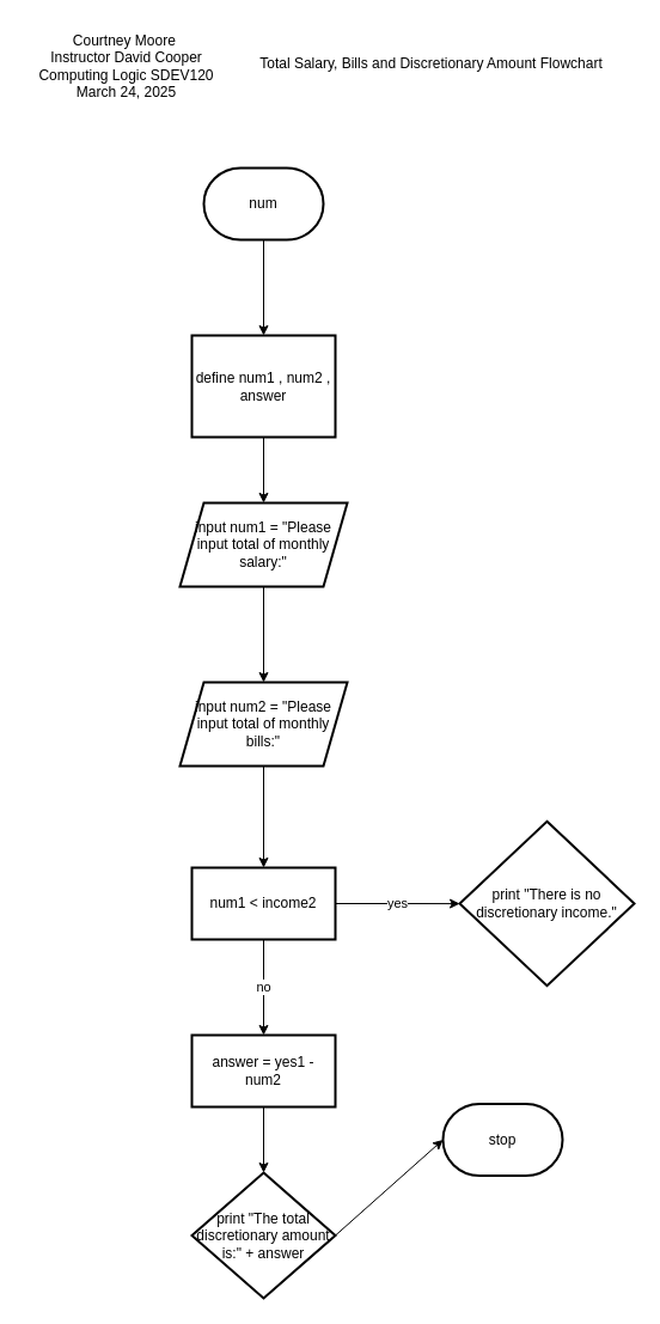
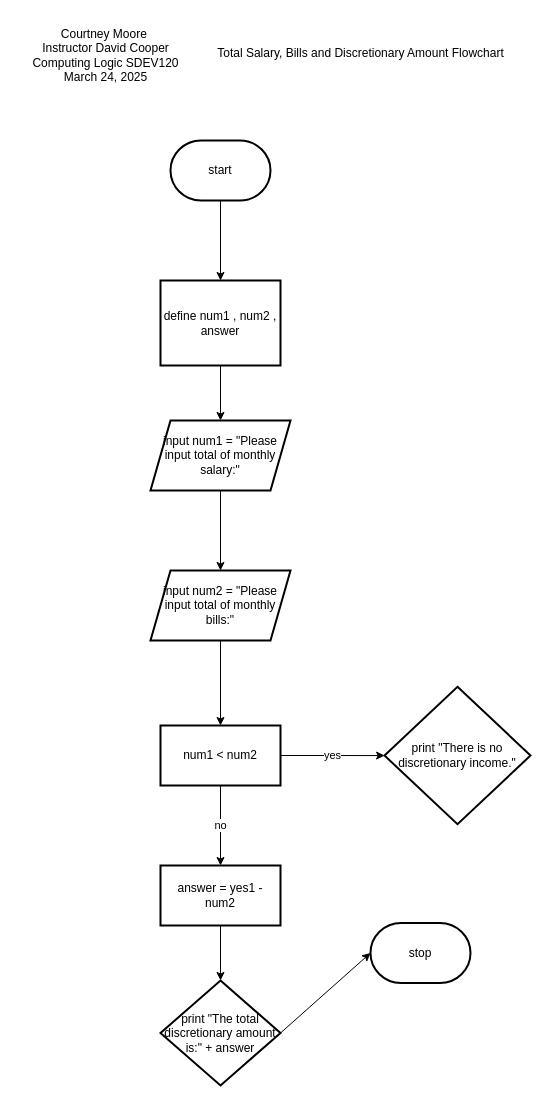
  <mxCell id="0" />
  <mxCell id="1" parent="0" />
  <mxCell id="2" value="Courtney Moore&amp;nbsp;&lt;div&gt;Instructor David Cooper&lt;/div&gt;&lt;div&gt;Computing Logic SDEV120&lt;/div&gt;&lt;div&gt;March 24, 2025&lt;/div&gt;" style="text;html=1;align=center;verticalAlign=middle;resizable=0;points=[];autosize=1;strokeColor=none;fillColor=none;" vertex="1" parent="1"><mxGeometry x="20" y="20" width="170" height="70" as="geometry" /></mxCell>
  <mxCell id="3" value="" style="edgeStyle=orthogonalEdgeStyle;rounded=0;orthogonalLoop=1;jettySize=auto;html=1;exitX=0.5;exitY=1;exitDx=0;exitDy=0;exitPerimeter=0;" edge="1" parent="1" source="18" target="5"><mxGeometry relative="1" as="geometry"><mxPoint x="220" y="200" as="sourcePoint" /></mxGeometry></mxCell>
  <mxCell id="4" value="" style="edgeStyle=orthogonalEdgeStyle;rounded=0;orthogonalLoop=1;jettySize=auto;html=1;" edge="1" parent="1" source="5" target="7"><mxGeometry relative="1" as="geometry" /></mxCell>
  <mxCell id="5" value="define num1 , num2 , answer" style="whiteSpace=wrap;html=1;strokeWidth=2;" vertex="1" parent="1"><mxGeometry x="160" y="280" width="120" height="85" as="geometry" /></mxCell>
  <mxCell id="6" value="" style="edgeStyle=orthogonalEdgeStyle;rounded=0;orthogonalLoop=1;jettySize=auto;html=1;" edge="1" parent="1" source="7" target="9"><mxGeometry relative="1" as="geometry" /></mxCell>
  <mxCell id="7" value="input num1 = &quot;Please input total of monthly salary:&quot;" style="shape=parallelogram;perimeter=parallelogramPerimeter;whiteSpace=wrap;html=1;fixedSize=1;strokeWidth=2;" vertex="1" parent="1"><mxGeometry x="150" y="420" width="140" height="70" as="geometry" /></mxCell>
  <mxCell id="8" value="" style="edgeStyle=orthogonalEdgeStyle;rounded=0;orthogonalLoop=1;jettySize=auto;html=1;" edge="1" parent="1" source="9" target="12"><mxGeometry relative="1" as="geometry" /></mxCell>
  <mxCell id="9" value="input num2 = &quot;Please input total of monthly bills:&quot;" style="shape=parallelogram;perimeter=parallelogramPerimeter;whiteSpace=wrap;html=1;fixedSize=1;strokeWidth=2;" vertex="1" parent="1"><mxGeometry x="150" y="570" width="140" height="70" as="geometry" /></mxCell>
  <mxCell id="10" value="yes" style="edgeStyle=orthogonalEdgeStyle;rounded=0;orthogonalLoop=1;jettySize=auto;html=1;" edge="1" parent="1" source="12" target="13"><mxGeometry relative="1" as="geometry" /></mxCell>
  <mxCell id="11" value="no" style="edgeStyle=orthogonalEdgeStyle;rounded=0;orthogonalLoop=1;jettySize=auto;html=1;" edge="1" parent="1" source="12" target="15"><mxGeometry relative="1" as="geometry" /></mxCell>
- <mxCell id="12" value="num1 &amp;lt; income2" style="whiteSpace=wrap;html=1;strokeWidth=2;" vertex="1" parent="1"><mxGeometry x="160" y="725" width="120" height="60" as="geometry" /></mxCell>
+ <mxCell id="12" value="num1 &amp;lt; num2" style="whiteSpace=wrap;html=1;strokeWidth=2;" vertex="1" parent="1"><mxGeometry x="160" y="725" width="120" height="60" as="geometry" /></mxCell>
  <mxCell id="13" value="print &quot;There is no discretionary income.&quot;" style="rhombus;whiteSpace=wrap;html=1;strokeWidth=2;" vertex="1" parent="1"><mxGeometry x="384" y="686.25" width="146" height="137.5" as="geometry" /></mxCell>
  <mxCell id="14" value="" style="edgeStyle=orthogonalEdgeStyle;rounded=0;orthogonalLoop=1;jettySize=auto;html=1;" edge="1" parent="1" source="15" target="16"><mxGeometry relative="1" as="geometry" /></mxCell>
  <mxCell id="15" value="answer = yes1 - num2" style="whiteSpace=wrap;html=1;strokeWidth=2;" vertex="1" parent="1"><mxGeometry x="160" y="865" width="120" height="60" as="geometry" /></mxCell>
  <mxCell id="16" value="print &quot;The total discretionary amount is:&quot; + answer" style="rhombus;whiteSpace=wrap;html=1;strokeWidth=2;" vertex="1" parent="1"><mxGeometry x="160" y="980" width="120" height="105" as="geometry" /></mxCell>
  <mxCell id="17" value="stop" style="strokeWidth=2;html=1;shape=mxgraph.flowchart.terminator;whiteSpace=wrap;" vertex="1" parent="1"><mxGeometry x="370" y="922.5" width="100" height="60" as="geometry" /></mxCell>
- <mxCell id="18" value="num" style="strokeWidth=2;html=1;shape=mxgraph.flowchart.terminator;whiteSpace=wrap;" vertex="1" parent="1"><mxGeometry x="170" y="140" width="100" height="60" as="geometry" /></mxCell>
+ <mxCell id="18" value="start" style="strokeWidth=2;html=1;shape=mxgraph.flowchart.terminator;whiteSpace=wrap;" vertex="1" parent="1"><mxGeometry x="170" y="140" width="100" height="60" as="geometry" /></mxCell>
  <mxCell id="19" value="" style="edgeStyle=none;orthogonalLoop=1;jettySize=auto;html=1;rounded=0;exitX=1;exitY=0.5;exitDx=0;exitDy=0;entryX=0;entryY=0.5;entryDx=0;entryDy=0;entryPerimeter=0;" edge="1" parent="1" source="16" target="17"><mxGeometry width="100" relative="1" as="geometry"><mxPoint x="290" y="1030" as="sourcePoint" /><mxPoint x="390" y="1030" as="targetPoint" /><Array as="points" /></mxGeometry></mxCell>
  <mxCell id="20" value="Total Salary, Bills and Discretionary Amount Flowchart" style="text;html=1;align=center;verticalAlign=middle;resizable=0;points=[];autosize=1;strokeColor=none;fillColor=none;" vertex="1" parent="1"><mxGeometry x="205" y="38" width="310" height="30" as="geometry" /></mxCell>
